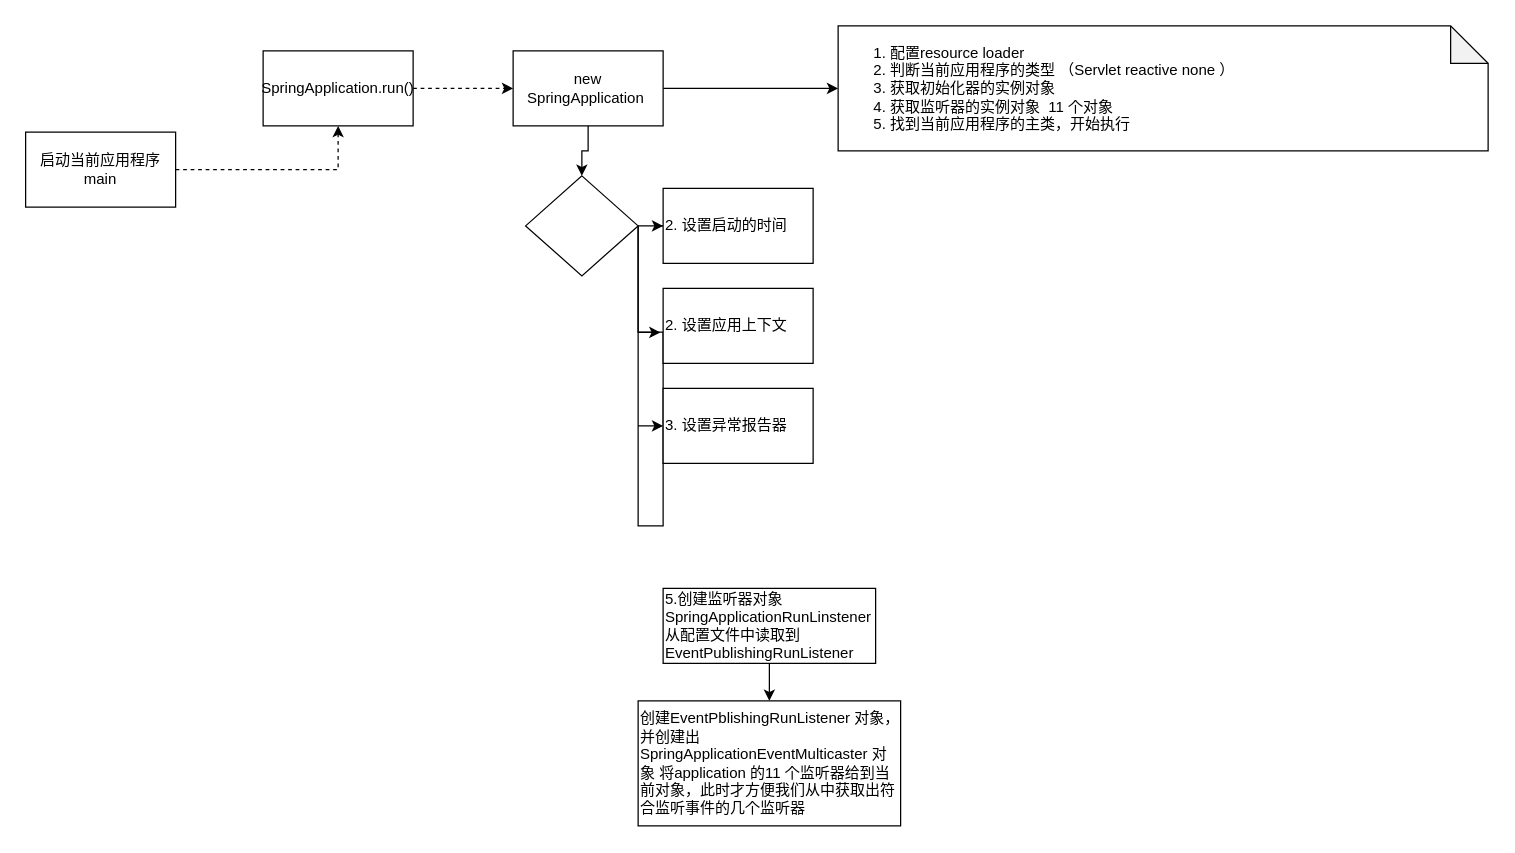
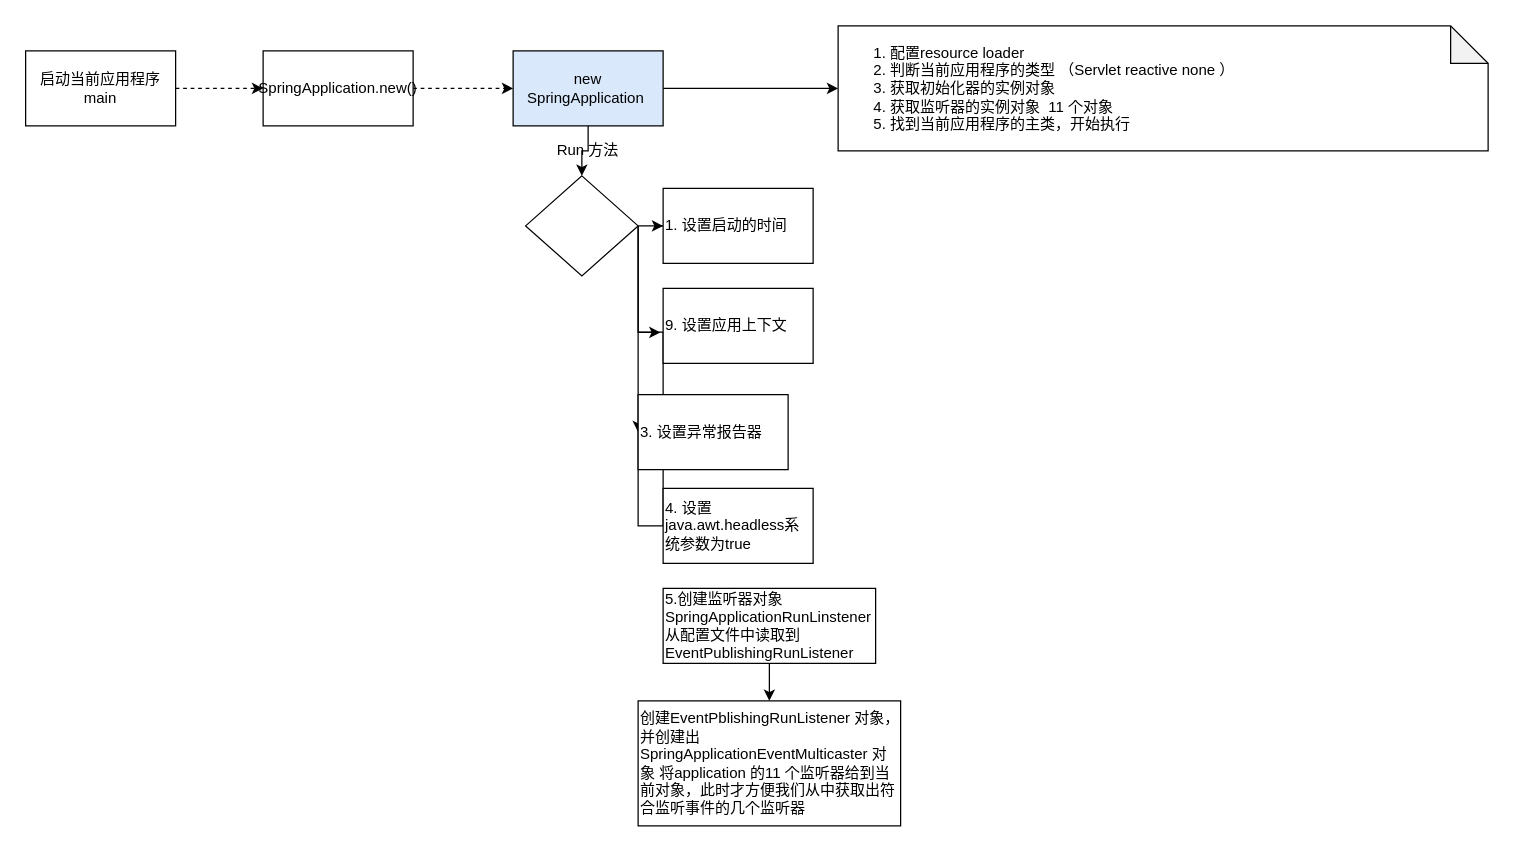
  <mxCell id="0" />
  <mxCell id="1" parent="0" />
  <mxCell id="2" value="" style="edgeStyle=orthogonalEdgeStyle;rounded=0;orthogonalLoop=1;jettySize=auto;html=1;dashed=1;" edge="1" parent="1" source="3" target="5"><mxGeometry relative="1" as="geometry" /></mxCell>
- <mxCell id="3" value="启动当前应用程序main" style="rounded=0;whiteSpace=wrap;html=1;" vertex="1" parent="1"><mxGeometry x="20" y="105" width="120" height="60" as="geometry" /></mxCell>
+ <mxCell id="3" value="启动当前应用程序main" style="rounded=0;whiteSpace=wrap;html=1;" vertex="1" parent="1"><mxGeometry x="20" y="40" width="120" height="60" as="geometry" /></mxCell>
  <mxCell id="4" value="" style="edgeStyle=orthogonalEdgeStyle;rounded=0;orthogonalLoop=1;jettySize=auto;html=1;dashed=1;" edge="1" parent="1" source="5" target="8"><mxGeometry relative="1" as="geometry" /></mxCell>
- <mxCell id="5" value="SpringApplication.run()" style="rounded=0;whiteSpace=wrap;html=1;" vertex="1" parent="1"><mxGeometry x="210" y="40" width="120" height="60" as="geometry" /></mxCell>
+ <mxCell id="5" value="SpringApplication.new()" style="rounded=0;whiteSpace=wrap;html=1;" vertex="1" parent="1"><mxGeometry x="210" y="40" width="120" height="60" as="geometry" /></mxCell>
  <mxCell id="6" value="" style="edgeStyle=orthogonalEdgeStyle;rounded=0;orthogonalLoop=1;jettySize=auto;html=1;" edge="1" parent="1" source="8" target="9"><mxGeometry relative="1" as="geometry" /></mxCell>
  <mxCell id="7" value="" style="edgeStyle=orthogonalEdgeStyle;rounded=0;orthogonalLoop=1;jettySize=auto;html=1;" edge="1" parent="1" source="8" target="13"><mxGeometry relative="1" as="geometry" /></mxCell>
- <mxCell id="8" value="new SpringApplication&amp;nbsp;" style="rounded=0;whiteSpace=wrap;html=1;" vertex="1" parent="1"><mxGeometry x="410" y="40" width="120" height="60" as="geometry" /></mxCell>
+ <mxCell id="8" value="new SpringApplication&amp;nbsp;" style="rounded=0;whiteSpace=wrap;html=1;fillColor=#dae8fc;" vertex="1" parent="1"><mxGeometry x="410" y="40" width="120" height="60" as="geometry" /></mxCell>
  <mxCell id="9" value="&lt;ol&gt;&lt;li&gt;&lt;span&gt;配置resource loader&lt;/span&gt;&lt;/li&gt;&lt;li&gt;&lt;span&gt;判断当前应用程序的类型 （Servlet reactive none ）&lt;/span&gt;&lt;/li&gt;&lt;li&gt;获取初始化器的实例对象&lt;/li&gt;&lt;li&gt;获取监听器的实例对象&amp;nbsp; 11 个对象&lt;/li&gt;&lt;li&gt;找到当前应用程序的主类，开始执行&lt;/li&gt;&lt;/ol&gt;" style="shape=note;whiteSpace=wrap;html=1;backgroundOutline=1;darkOpacity=0.05;rounded=0;align=left;" vertex="1" parent="1"><mxGeometry x="670" y="20" width="520" height="100" as="geometry" /></mxCell>
  <mxCell id="10" value="" style="edgeStyle=orthogonalEdgeStyle;rounded=0;orthogonalLoop=1;jettySize=auto;html=1;" edge="1" parent="1" source="13" target="15"><mxGeometry relative="1" as="geometry" /></mxCell>
  <mxCell id="11" style="edgeStyle=orthogonalEdgeStyle;rounded=0;orthogonalLoop=1;jettySize=auto;html=1;entryX=-0.018;entryY=0.587;entryDx=0;entryDy=0;entryPerimeter=0;" edge="1" parent="1" source="13" target="16"><mxGeometry relative="1" as="geometry"><Array as="points"><mxPoint x="510" y="265" /><mxPoint x="528" y="265" /></Array></mxGeometry></mxCell>
  <mxCell id="12" style="edgeStyle=orthogonalEdgeStyle;rounded=0;orthogonalLoop=1;jettySize=auto;html=1;entryX=0;entryY=0.5;entryDx=0;entryDy=0;" edge="1" parent="1" source="13" target="17"><mxGeometry relative="1" as="geometry"><Array as="points"><mxPoint x="510" y="420" /><mxPoint x="530" y="420" /><mxPoint x="530" y="265" /><mxPoint x="510" y="265" /><mxPoint x="510" y="340" /></Array></mxGeometry></mxCell>
  <mxCell id="13" value="" style="rhombus;whiteSpace=wrap;html=1;" vertex="1" parent="1"><mxGeometry x="420" y="140" width="90" height="80" as="geometry" /></mxCell>
- <mxCell id="15" value="2. 设置启动的时间&lt;br&gt;" style="rounded=0;whiteSpace=wrap;html=1;align=left;" vertex="1" parent="1"><mxGeometry x="530" y="150" width="120" height="60" as="geometry" /></mxCell>
- <mxCell id="16" value="2. 设置应用上下文" style="rounded=0;whiteSpace=wrap;html=1;align=left;" vertex="1" parent="1"><mxGeometry x="530" y="230" width="120" height="60" as="geometry" /></mxCell>
- <mxCell id="17" value="3. 设置异常报告器" style="rounded=0;whiteSpace=wrap;html=1;align=left;" vertex="1" parent="1"><mxGeometry x="530" y="310" width="120" height="60" as="geometry" /></mxCell>
+ <mxCell id="14" value="Run 方法" style="text;html=1;strokeColor=none;fillColor=none;align=center;verticalAlign=middle;whiteSpace=wrap;rounded=0;" vertex="1" parent="1"><mxGeometry x="440" y="110" width="60" height="20" as="geometry" /></mxCell>
+ <mxCell id="15" value="1. 设置启动的时间&lt;br&gt;" style="rounded=0;whiteSpace=wrap;html=1;align=left;" vertex="1" parent="1"><mxGeometry x="530" y="150" width="120" height="60" as="geometry" /></mxCell>
+ <mxCell id="16" value="9. 设置应用上下文" style="rounded=0;whiteSpace=wrap;html=1;align=left;" vertex="1" parent="1"><mxGeometry x="530" y="230" width="120" height="60" as="geometry" /></mxCell>
+ <mxCell id="17" value="3. 设置异常报告器" style="rounded=0;whiteSpace=wrap;html=1;align=left;" vertex="1" parent="1"><mxGeometry x="510" y="315" width="120" height="60" as="geometry" /></mxCell>
+ <mxCell id="18" value="4. 设置java.awt.headless系统参数为true" style="rounded=0;whiteSpace=wrap;html=1;align=left;" vertex="1" parent="1"><mxGeometry x="530" y="390" width="120" height="60" as="geometry" /></mxCell>
  <mxCell id="19" value="" style="edgeStyle=orthogonalEdgeStyle;rounded=0;orthogonalLoop=1;jettySize=auto;html=1;" edge="1" parent="1" source="20" target="21"><mxGeometry relative="1" as="geometry" /></mxCell>
  <mxCell id="20" value="5.创建监听器对象 SpringApplicationRunLinstener 从配置文件中读取到EventPublishingRunListener" style="rounded=0;whiteSpace=wrap;html=1;align=left;" vertex="1" parent="1"><mxGeometry x="530" y="470" width="170" height="60" as="geometry" /></mxCell>
  <mxCell id="21" value="&lt;div&gt;&lt;span&gt;创建EventPblishingRunListener 对象，并创建出 SpringApplicationEventMulticaster 对象 将application 的11 个监听器给到当前对象，此时才方便我们从中获取出符合监听事件的几个监听器&lt;/span&gt;&lt;/div&gt;" style="rounded=0;whiteSpace=wrap;html=1;align=left;" vertex="1" parent="1"><mxGeometry x="510" y="560" width="210" height="100" as="geometry" /></mxCell>
